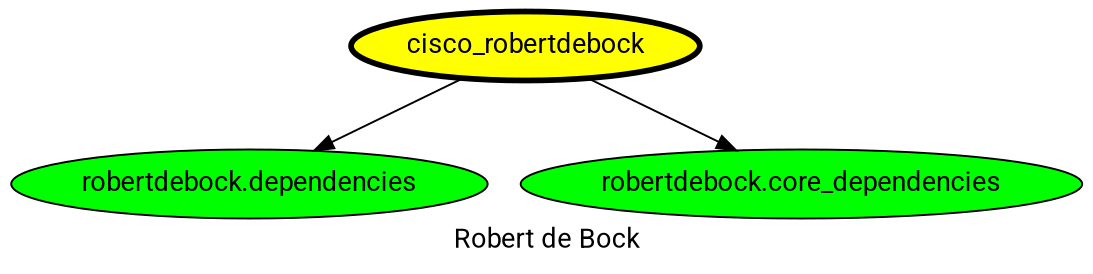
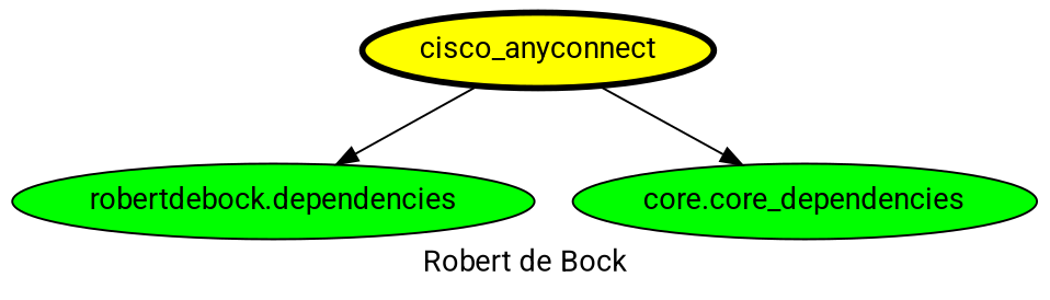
  digraph {
    fontname=Roboto
    label="Robert de Bock"
    node [fillcolor=green fontname=Roboto style=filled]
    edge [fontname=Roboto]
-   cisco_anyconnect [fillcolor=yellow penwidth=3 label=cisco_robertdebock]
+   cisco_anyconnect [fillcolor=yellow penwidth=3]
    n2 [label="robertdebock.dependencies"]
-   "robertdebock.core_dependencies"
+   "robertdebock.core_dependencies" [label="core.core_dependencies"]
    cisco_anyconnect -> n2
    cisco_anyconnect -> "robertdebock.core_dependencies"
  }
